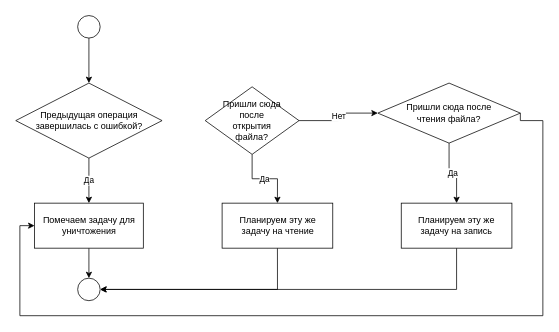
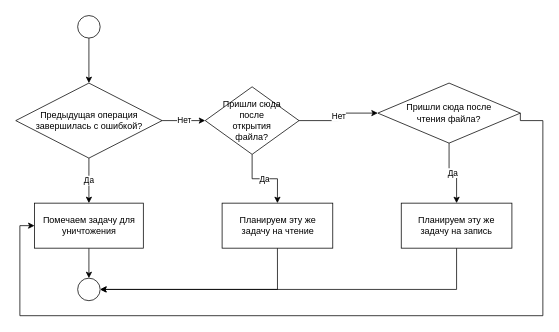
  <mxCell id="0" />
  <mxCell id="1" parent="0" />
  <mxCell id="2" style="edgeStyle=orthogonalEdgeStyle;rounded=0;orthogonalLoop=1;jettySize=auto;html=1;exitX=0.5;exitY=1;exitDx=0;exitDy=0;entryX=0.5;entryY=0;entryDx=0;entryDy=0;" edge="1" parent="1" source="3" target="9"><mxGeometry relative="1" as="geometry" /></mxCell>
  <mxCell id="3" value="" style="ellipse;whiteSpace=wrap;html=1;aspect=fixed;" vertex="1" parent="1"><mxGeometry x="103" y="20" width="30" height="30" as="geometry" /></mxCell>
  <mxCell id="4" style="edgeStyle=orthogonalEdgeStyle;rounded=0;orthogonalLoop=1;jettySize=auto;html=1;exitX=0.5;exitY=1;exitDx=0;exitDy=0;entryX=0.5;entryY=0;entryDx=0;entryDy=0;" edge="1" parent="1" source="5" target="6"><mxGeometry relative="1" as="geometry" /></mxCell>
  <mxCell id="5" value="Помечаем задачу для уничтожения" style="rounded=0;whiteSpace=wrap;html=1;" vertex="1" parent="1"><mxGeometry x="45.5" y="270" width="145" height="60" as="geometry" /></mxCell>
  <mxCell id="6" value="" style="ellipse;whiteSpace=wrap;html=1;aspect=fixed;" vertex="1" parent="1"><mxGeometry x="103" y="370" width="30" height="30" as="geometry" /></mxCell>
  <mxCell id="7" value="Да" style="edgeStyle=orthogonalEdgeStyle;rounded=0;orthogonalLoop=1;jettySize=auto;html=1;exitX=0.5;exitY=1;exitDx=0;exitDy=0;entryX=0.5;entryY=0;entryDx=0;entryDy=0;" edge="1" parent="1" source="9" target="5"><mxGeometry relative="1" as="geometry" /></mxCell>
+ <mxCell id="8" value="Нет" style="edgeStyle=orthogonalEdgeStyle;rounded=0;orthogonalLoop=1;jettySize=auto;html=1;exitX=1;exitY=0.5;exitDx=0;exitDy=0;entryX=0;entryY=0.5;entryDx=0;entryDy=0;" edge="1" parent="1" source="9" target="12"><mxGeometry relative="1" as="geometry" /></mxCell>
  <mxCell id="9" value="Предыдущая операция завершилась с ошибкой?" style="rhombus;whiteSpace=wrap;html=1;spacingLeft=20;spacingRight=20;" vertex="1" parent="1"><mxGeometry x="20.5" y="110" width="195" height="100" as="geometry" /></mxCell>
  <mxCell id="10" value="Да" style="edgeStyle=orthogonalEdgeStyle;rounded=0;orthogonalLoop=1;jettySize=auto;html=1;exitX=0.5;exitY=1;exitDx=0;exitDy=0;entryX=0.5;entryY=0;entryDx=0;entryDy=0;" edge="1" parent="1" source="12" target="14"><mxGeometry relative="1" as="geometry" /></mxCell>
  <mxCell id="11" value="Нет" style="edgeStyle=orthogonalEdgeStyle;rounded=0;orthogonalLoop=1;jettySize=auto;html=1;" edge="1" parent="1" source="12" target="17"><mxGeometry relative="1" as="geometry" /></mxCell>
  <mxCell id="12" value="Пришли сюда после открытия файла?" style="rhombus;whiteSpace=wrap;html=1;spacingLeft=20;spacingRight=20;" vertex="1" parent="1"><mxGeometry x="273" y="115" width="125" height="90" as="geometry" /></mxCell>
  <mxCell id="13" style="edgeStyle=orthogonalEdgeStyle;rounded=0;orthogonalLoop=1;jettySize=auto;html=1;exitX=0.5;exitY=1;exitDx=0;exitDy=0;entryX=1;entryY=0.5;entryDx=0;entryDy=0;" edge="1" parent="1" source="14" target="6"><mxGeometry relative="1" as="geometry" /></mxCell>
  <mxCell id="14" value="Планируем эту же задачу на чтение" style="rounded=0;whiteSpace=wrap;html=1;spacingLeft=5;spacingRight=5;" vertex="1" parent="1"><mxGeometry x="295.5" y="270" width="147.5" height="60" as="geometry" /></mxCell>
  <mxCell id="15" value="Да" style="edgeStyle=orthogonalEdgeStyle;rounded=0;orthogonalLoop=1;jettySize=auto;html=1;exitX=0.5;exitY=1;exitDx=0;exitDy=0;entryX=0.5;entryY=0;entryDx=0;entryDy=0;" edge="1" parent="1" source="17" target="19"><mxGeometry relative="1" as="geometry" /></mxCell>
  <mxCell id="16" style="edgeStyle=orthogonalEdgeStyle;rounded=0;orthogonalLoop=1;jettySize=auto;html=1;exitX=1;exitY=0.5;exitDx=0;exitDy=0;entryX=0;entryY=0.5;entryDx=0;entryDy=0;" edge="1" parent="1" source="17" target="5"><mxGeometry relative="1" as="geometry"><Array as="points"><mxPoint x="723" y="160" /><mxPoint x="723" y="420" /><mxPoint x="26" y="420" /><mxPoint x="26" y="300" /></Array></mxGeometry></mxCell>
  <mxCell id="17" value="Пришли сюда после чтения файла?" style="rhombus;whiteSpace=wrap;html=1;spacingLeft=20;spacingRight=20;" vertex="1" parent="1"><mxGeometry x="503" y="110" width="190" height="80" as="geometry" /></mxCell>
  <mxCell id="18" style="edgeStyle=orthogonalEdgeStyle;rounded=0;orthogonalLoop=1;jettySize=auto;html=1;exitX=0.5;exitY=1;exitDx=0;exitDy=0;entryX=1;entryY=0.5;entryDx=0;entryDy=0;" edge="1" parent="1" source="19" target="6"><mxGeometry relative="1" as="geometry" /></mxCell>
  <mxCell id="19" value="Планируем эту же задачу на запись" style="rounded=0;whiteSpace=wrap;html=1;spacingLeft=5;spacingRight=5;" vertex="1" parent="1"><mxGeometry x="534.25" y="270" width="147.5" height="60" as="geometry" /></mxCell>
